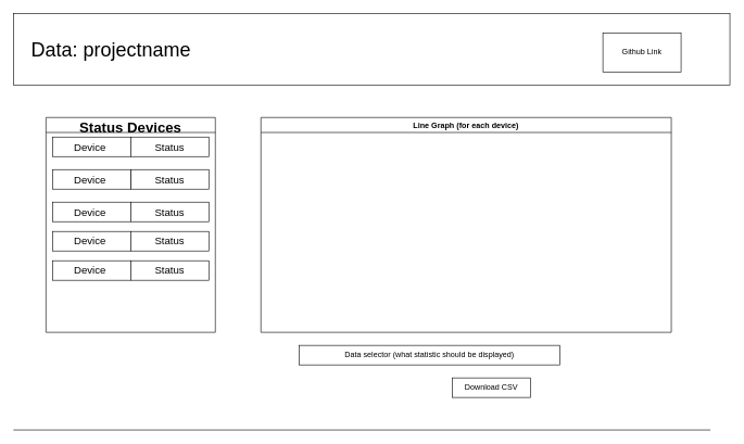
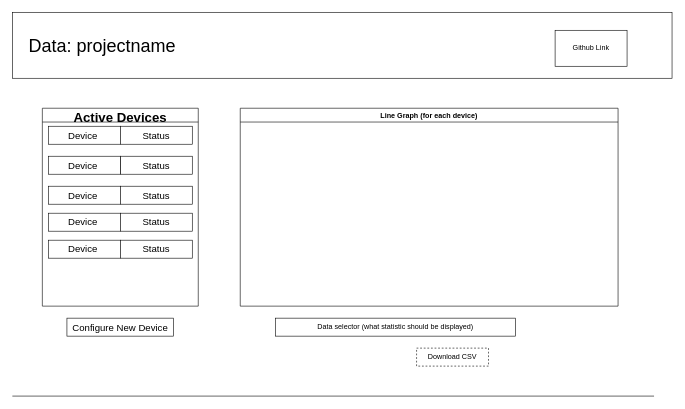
  <mxCell id="0" />
  <mxCell id="1" parent="0" />
  <mxCell id="2" value="" style="rounded=0;whiteSpace=wrap;html=1;" parent="1" vertex="1"><mxGeometry width="1100" height="110" as="geometry" x="20" y="20" /></mxCell>
  <mxCell id="3" value="&lt;font style=&quot;font-size: 30px;&quot;&gt;Data: projectname&lt;/font&gt;" style="text;html=1;strokeColor=none;fillColor=none;align=center;verticalAlign=middle;whiteSpace=wrap;rounded=0;" parent="1" vertex="1"><mxGeometry y="35" width="300" height="80" as="geometry" x="20" /></mxCell>
- <mxCell id="4" value="&lt;font style=&quot;font-size: 22px;&quot;&gt;Status Devices&lt;/font&gt;" style="swimlane;whiteSpace=wrap;html=1;fontSize=30;" parent="1" vertex="1"><mxGeometry x="70" y="180" width="260" height="330" as="geometry" /></mxCell>
+ <mxCell id="4" value="&lt;font style=&quot;font-size: 22px;&quot;&gt;Active Devices&lt;/font&gt;" style="swimlane;whiteSpace=wrap;html=1;fontSize=30;" parent="1" vertex="1"><mxGeometry x="70" y="180" width="260" height="330" as="geometry" /></mxCell>
  <mxCell id="5" value="Device&amp;nbsp;" style="rounded=0;whiteSpace=wrap;html=1;fontSize=16;" parent="4" vertex="1"><mxGeometry x="10" y="30" width="120" height="30" as="geometry" /></mxCell>
  <mxCell id="6" value="Status" style="rounded=0;whiteSpace=wrap;html=1;fontSize=16;" parent="4" vertex="1"><mxGeometry x="130" y="30" width="120" height="30" as="geometry" /></mxCell>
  <mxCell id="7" value="Device&amp;nbsp;" style="rounded=0;whiteSpace=wrap;html=1;fontSize=16;" parent="4" vertex="1"><mxGeometry x="10" y="220" width="120" height="30" as="geometry" /></mxCell>
  <mxCell id="8" value="Status" style="rounded=0;whiteSpace=wrap;html=1;fontSize=16;" parent="4" vertex="1"><mxGeometry x="130" y="220" width="120" height="30" as="geometry" /></mxCell>
  <mxCell id="9" value="Device&amp;nbsp;" style="rounded=0;whiteSpace=wrap;html=1;fontSize=16;" parent="4" vertex="1"><mxGeometry x="10" y="175" width="120" height="30" as="geometry" /></mxCell>
  <mxCell id="10" value="Status" style="rounded=0;whiteSpace=wrap;html=1;fontSize=16;" parent="4" vertex="1"><mxGeometry x="130" y="175" width="120" height="30" as="geometry" /></mxCell>
  <mxCell id="11" value="Device&amp;nbsp;" style="rounded=0;whiteSpace=wrap;html=1;fontSize=16;" parent="4" vertex="1"><mxGeometry x="10" y="130" width="120" height="30" as="geometry" /></mxCell>
  <mxCell id="12" value="Status" style="rounded=0;whiteSpace=wrap;html=1;fontSize=16;" parent="4" vertex="1"><mxGeometry x="130" y="130" width="120" height="30" as="geometry" /></mxCell>
  <mxCell id="13" value="Status" style="rounded=0;whiteSpace=wrap;html=1;fontSize=16;" parent="4" vertex="1"><mxGeometry x="130" y="80" width="120" height="30" as="geometry" /></mxCell>
  <mxCell id="14" value="Device&amp;nbsp;" style="rounded=0;whiteSpace=wrap;html=1;fontSize=16;" parent="4" vertex="1"><mxGeometry x="10" y="80" width="120" height="30" as="geometry" /></mxCell>
+ <mxCell id="15" value="&lt;font style=&quot;font-size: 16px;&quot;&gt;Configure New Device&lt;/font&gt;" style="rounded=0;whiteSpace=wrap;html=1;fontSize=22;" parent="1" vertex="1"><mxGeometry x="111" y="530" width="177.5" height="30" as="geometry" /></mxCell>
  <mxCell id="16" value="" style="endArrow=none;html=1;fontSize=12;" parent="1" edge="1"><mxGeometry width="50" height="50" relative="1" as="geometry"><mxPoint y="660" as="sourcePoint" x="20" /><mxPoint x="1090" y="660" as="targetPoint" /></mxGeometry></mxCell>
  <mxCell id="17" value="Github Link&lt;br&gt;" style="rounded=0;whiteSpace=wrap;html=1;fontSize=12;" parent="1" vertex="1"><mxGeometry x="925" y="50" width="120" height="60" as="geometry" /></mxCell>
  <mxCell id="18" value="Line Graph (for each device)" style="swimlane;whiteSpace=wrap;html=1;" vertex="1" parent="1"><mxGeometry x="400" y="180" width="630" height="330" as="geometry" /></mxCell>
  <mxCell id="19" value="Data selector (what statistic should be displayed)" style="rounded=0;whiteSpace=wrap;html=1;" vertex="1" parent="1"><mxGeometry x="459" y="530" width="400" height="30" as="geometry" /></mxCell>
- <mxCell id="20" value="Download CSV" style="rounded=0;whiteSpace=wrap;html=1;" vertex="1" parent="1"><mxGeometry x="694" y="580" width="120" height="30" as="geometry" /></mxCell>
+ <mxCell id="20" value="Download CSV" style="rounded=0;whiteSpace=wrap;html=1;dashed=1;" vertex="1" parent="1"><mxGeometry x="694" y="580" width="120" height="30" as="geometry" /></mxCell>
